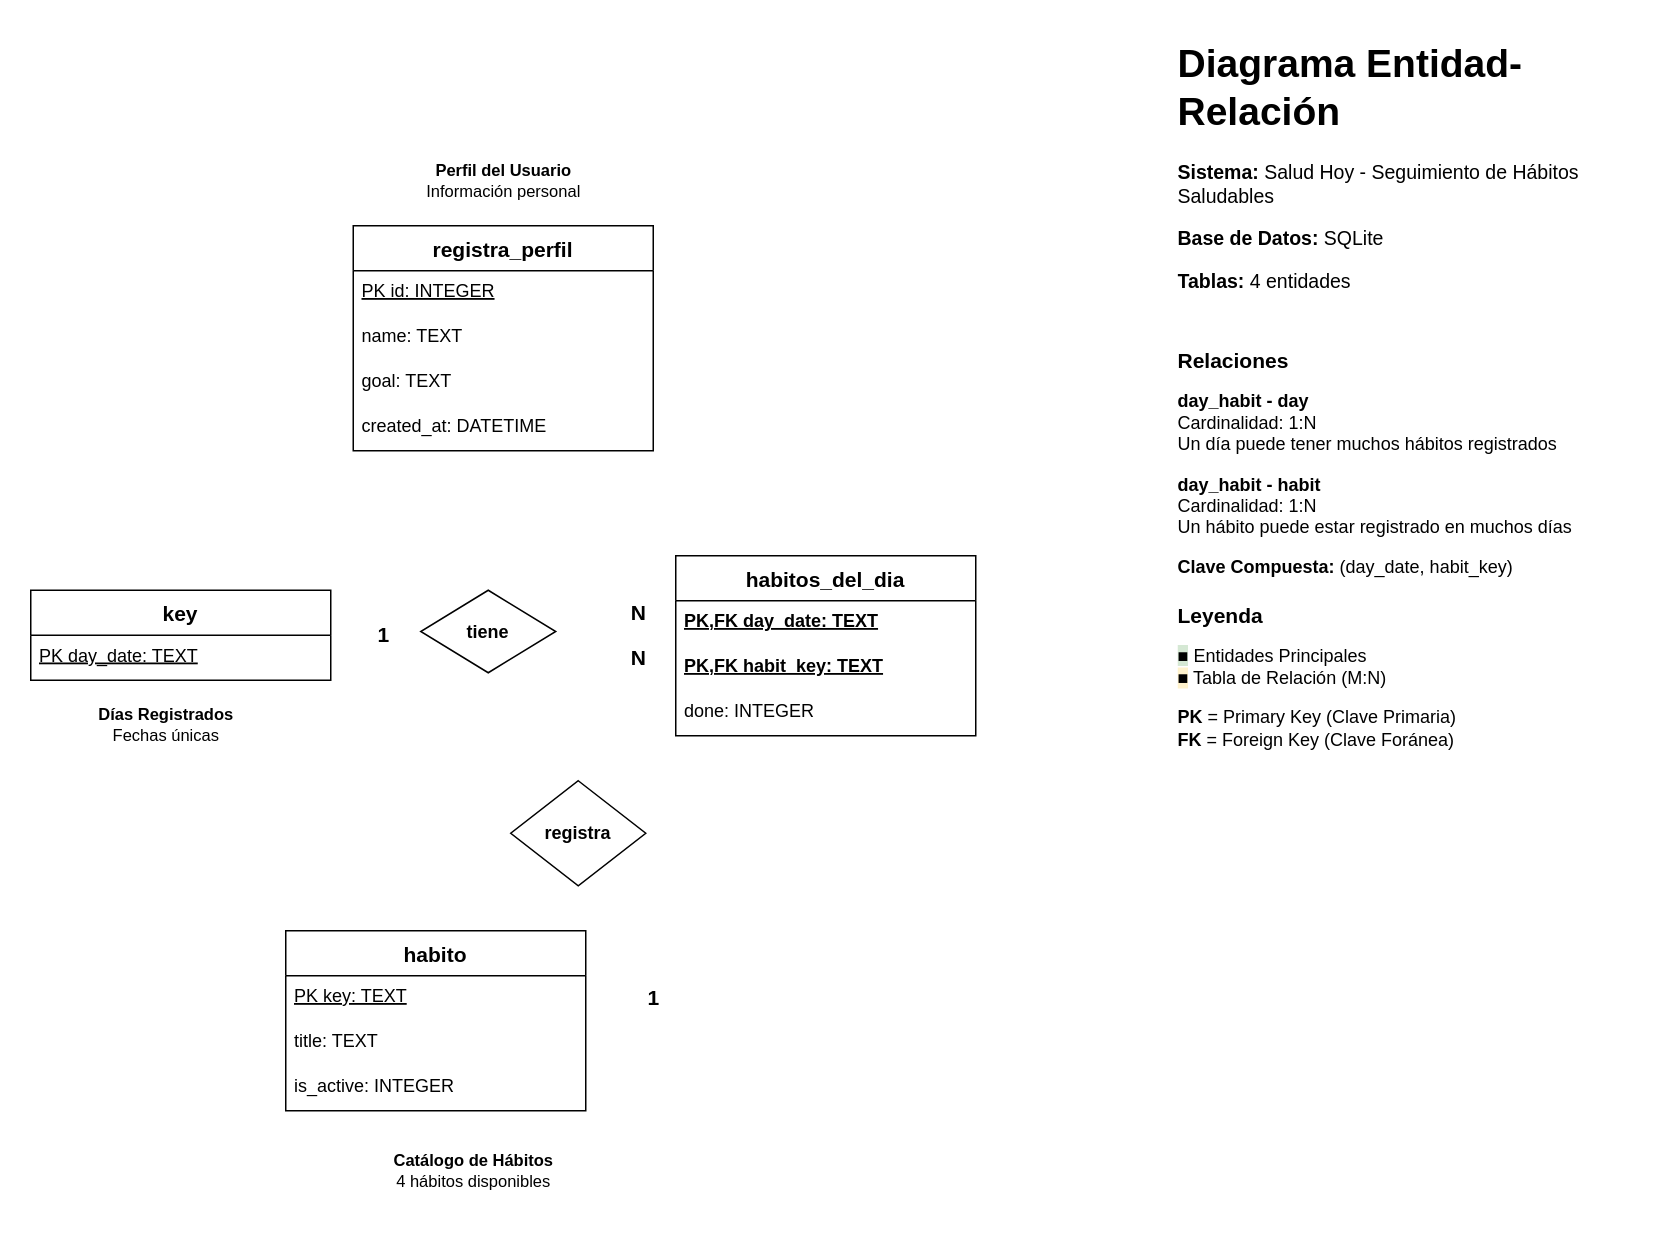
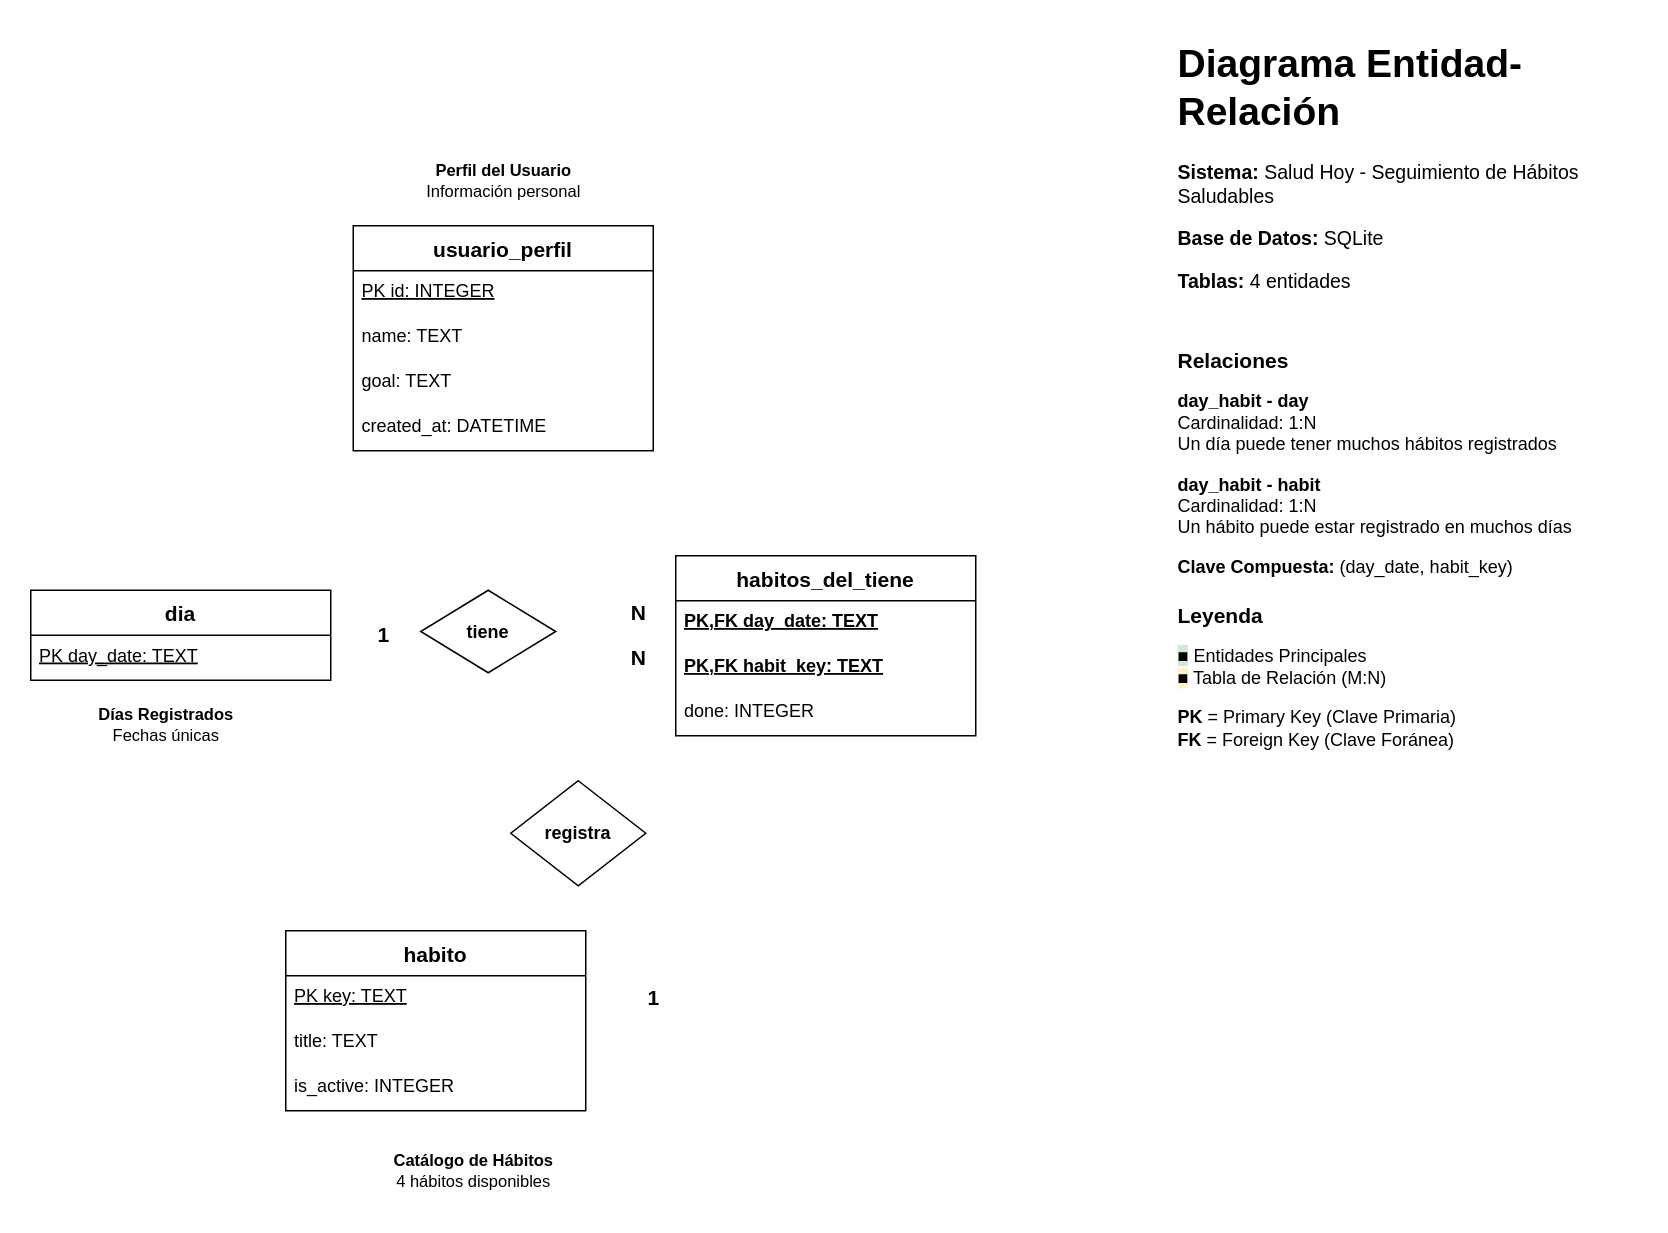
  <mxCell id="0" />
  <mxCell id="1" parent="0" />
- <mxCell id="2" value="registra_perfil" style="swimlane;fontStyle=1;childLayout=stackLayout;horizontal=1;startSize=30;horizontalStack=0;resizeParent=1;resizeParentMax=0;resizeLast=0;collapsible=1;marginBottom=0;align=center;fontSize=14;" parent="1" vertex="1"><mxGeometry x="235" y="150" width="200" height="150" as="geometry" /></mxCell>
+ <mxCell id="2" value="usuario_perfil" style="swimlane;fontStyle=1;childLayout=stackLayout;horizontal=1;startSize=30;horizontalStack=0;resizeParent=1;resizeParentMax=0;resizeLast=0;collapsible=1;marginBottom=0;align=center;fontSize=14;" parent="1" vertex="1"><mxGeometry x="235" y="150" width="200" height="150" as="geometry" /></mxCell>
  <mxCell id="3" value="PK  id: INTEGER" style="text;spacingLeft=4;spacingRight=4;overflow=hidden;rotatable=0;points=[[0,0.5],[1,0.5]];portConstraint=eastwest;fontSize=12;fontStyle=4" parent="2" vertex="1"><mxGeometry y="30" width="200" height="30" as="geometry" /></mxCell>
  <mxCell id="4" value="     name: TEXT" style="text;spacingLeft=4;spacingRight=4;overflow=hidden;rotatable=0;points=[[0,0.5],[1,0.5]];portConstraint=eastwest;fontSize=12;" parent="2" vertex="1"><mxGeometry y="60" width="200" height="30" as="geometry" /></mxCell>
  <mxCell id="5" value="     goal: TEXT" style="text;spacingLeft=4;spacingRight=4;overflow=hidden;rotatable=0;points=[[0,0.5],[1,0.5]];portConstraint=eastwest;fontSize=12;" parent="2" vertex="1"><mxGeometry y="90" width="200" height="30" as="geometry" /></mxCell>
  <mxCell id="6" value="     created_at: DATETIME" style="text;spacingLeft=4;spacingRight=4;overflow=hidden;rotatable=0;points=[[0,0.5],[1,0.5]];portConstraint=eastwest;fontSize=12;" parent="2" vertex="1"><mxGeometry y="120" width="200" height="30" as="geometry" /></mxCell>
  <mxCell id="7" value="habito" style="swimlane;fontStyle=1;childLayout=stackLayout;horizontal=1;startSize=30;horizontalStack=0;resizeParent=1;resizeParentMax=0;resizeLast=0;collapsible=1;marginBottom=0;align=center;fontSize=14;" parent="1" vertex="1"><mxGeometry x="190" y="620" width="200" height="120" as="geometry" /></mxCell>
  <mxCell id="8" value="PK  key: TEXT" style="text;spacingLeft=4;spacingRight=4;overflow=hidden;rotatable=0;points=[[0,0.5],[1,0.5]];portConstraint=eastwest;fontSize=12;fontStyle=4" parent="7" vertex="1"><mxGeometry y="30" width="200" height="30" as="geometry" /></mxCell>
  <mxCell id="9" value="     title: TEXT" style="text;spacingLeft=4;spacingRight=4;overflow=hidden;rotatable=0;points=[[0,0.5],[1,0.5]];portConstraint=eastwest;fontSize=12;" parent="7" vertex="1"><mxGeometry y="60" width="200" height="30" as="geometry" /></mxCell>
  <mxCell id="10" value="     is_active: INTEGER" style="text;spacingLeft=4;spacingRight=4;overflow=hidden;rotatable=0;points=[[0,0.5],[1,0.5]];portConstraint=eastwest;fontSize=12;" parent="7" vertex="1"><mxGeometry y="90" width="200" height="30" as="geometry" /></mxCell>
- <mxCell id="11" value="key" style="swimlane;fontStyle=1;childLayout=stackLayout;horizontal=1;startSize=30;horizontalStack=0;resizeParent=1;resizeParentMax=0;resizeLast=0;collapsible=1;marginBottom=0;align=center;fontSize=14;" parent="1" vertex="1"><mxGeometry x="20" y="393" width="200" height="60" as="geometry" /></mxCell>
+ <mxCell id="11" value="dia" style="swimlane;fontStyle=1;childLayout=stackLayout;horizontal=1;startSize=30;horizontalStack=0;resizeParent=1;resizeParentMax=0;resizeLast=0;collapsible=1;marginBottom=0;align=center;fontSize=14;" parent="1" vertex="1"><mxGeometry x="20" y="393" width="200" height="60" as="geometry" /></mxCell>
  <mxCell id="12" value="PK  day_date: TEXT" style="text;spacingLeft=4;spacingRight=4;overflow=hidden;rotatable=0;points=[[0,0.5],[1,0.5]];portConstraint=eastwest;fontSize=12;fontStyle=4" parent="11" vertex="1"><mxGeometry y="30" width="200" height="30" as="geometry" /></mxCell>
- <mxCell id="13" value="habitos_del_dia" style="swimlane;fontStyle=1;childLayout=stackLayout;horizontal=1;startSize=30;horizontalStack=0;resizeParent=1;resizeParentMax=0;resizeLast=0;collapsible=1;marginBottom=0;align=center;fontSize=14;" parent="1" vertex="1"><mxGeometry x="450" y="370" width="200" height="120" as="geometry" /></mxCell>
+ <mxCell id="13" value="habitos_del_tiene" style="swimlane;fontStyle=1;childLayout=stackLayout;horizontal=1;startSize=30;horizontalStack=0;resizeParent=1;resizeParentMax=0;resizeLast=0;collapsible=1;marginBottom=0;align=center;fontSize=14;" parent="1" vertex="1"><mxGeometry x="450" y="370" width="200" height="120" as="geometry" /></mxCell>
  <mxCell id="14" value="PK,FK  day_date: TEXT" style="text;spacingLeft=4;spacingRight=4;overflow=hidden;rotatable=0;points=[[0,0.5],[1,0.5]];portConstraint=eastwest;fontSize=12;fontStyle=5" parent="13" vertex="1"><mxGeometry y="30" width="200" height="30" as="geometry" /></mxCell>
  <mxCell id="15" value="PK,FK  habit_key: TEXT" style="text;spacingLeft=4;spacingRight=4;overflow=hidden;rotatable=0;points=[[0,0.5],[1,0.5]];portConstraint=eastwest;fontSize=12;fontStyle=5" parent="13" vertex="1"><mxGeometry y="60" width="200" height="30" as="geometry" /></mxCell>
  <mxCell id="16" value="     done: INTEGER" style="text;spacingLeft=4;spacingRight=4;overflow=hidden;rotatable=0;points=[[0,0.5],[1,0.5]];portConstraint=eastwest;fontSize=12;" parent="13" vertex="1"><mxGeometry y="90" width="200" height="30" as="geometry" /></mxCell>
  <mxCell id="17" value="1" style="text;html=1;align=center;verticalAlign=middle;resizable=0;points=[];autosize=1;fontSize=14;fontStyle=1" parent="1" vertex="1"><mxGeometry x="240" y="408" width="30" height="30" as="geometry" /></mxCell>
  <mxCell id="18" value="N" style="text;html=1;align=center;verticalAlign=middle;resizable=0;points=[];autosize=1;fontSize=14;fontStyle=1" parent="1" vertex="1"><mxGeometry x="410" y="393" width="30" height="30" as="geometry" /></mxCell>
  <mxCell id="19" value="1" style="text;html=1;align=center;verticalAlign=middle;resizable=0;points=[];autosize=1;fontSize=14;fontStyle=1" parent="1" vertex="1"><mxGeometry x="420" y="650" width="30" height="30" as="geometry" /></mxCell>
  <mxCell id="20" value="N" style="text;html=1;align=center;verticalAlign=middle;resizable=0;points=[];autosize=1;fontSize=14;fontStyle=1" parent="1" vertex="1"><mxGeometry x="410" y="423" width="30" height="30" as="geometry" /></mxCell>
  <mxCell id="21" value="&lt;h1&gt;Diagrama Entidad-Relación&lt;/h1&gt;&lt;p style=&quot;font-size: 13px;&quot;&gt;&lt;b&gt;Sistema:&lt;/b&gt; Salud Hoy - Seguimiento de Hábitos Saludables&lt;/p&gt;&lt;p style=&quot;font-size: 13px;&quot;&gt;&lt;b&gt;Base de Datos:&lt;/b&gt; SQLite&lt;/p&gt;&lt;p style=&quot;font-size: 13px;&quot;&gt;&lt;b&gt;Tablas:&lt;/b&gt; 4 entidades&lt;/p&gt;" style="text;html=1;spacing=5;spacingTop=-20;whiteSpace=wrap;overflow=hidden;rounded=0;fontSize=13;" parent="1" vertex="1"><mxGeometry x="780" y="20" width="310" height="220" as="geometry" /></mxCell>
  <mxCell id="22" value="&lt;h2 style=&quot;font-size: 14px;&quot;&gt;Relaciones&lt;/h2&gt;&lt;p&gt;&lt;b&gt;day_habit - day&lt;/b&gt;&lt;br&gt;Cardinalidad: 1:N&lt;br&gt;Un día puede tener muchos hábitos registrados&lt;/p&gt;&lt;p&gt;&lt;b&gt;day_habit - habit&lt;/b&gt;&lt;br&gt;Cardinalidad: 1:N&lt;br&gt;Un hábito puede estar registrado en muchos días&lt;/p&gt;&lt;p&gt;&lt;b&gt;Clave Compuesta:&lt;/b&gt; (day_date, habit_key)&lt;/p&gt;" style="text;html=1;spacing=5;spacingTop=-20;whiteSpace=wrap;overflow=hidden;rounded=0;fontSize=12;" parent="1" vertex="1"><mxGeometry x="780" y="230" width="310" height="210" as="geometry" /></mxCell>
  <mxCell id="23" value="&lt;h2 style=&quot;font-size: 14px;&quot;&gt;Leyenda&lt;/h2&gt;&lt;p&gt;&lt;span style=&quot;background-color: rgb(213, 232, 212);&quot;&gt;■&lt;/span&gt; Entidades Principales&lt;br&gt;&lt;span style=&quot;background-color: rgb(255, 242, 204);&quot;&gt;■&lt;/span&gt; Tabla de Relación (M:N)&lt;/p&gt;&lt;p&gt;&lt;b&gt;PK&lt;/b&gt; = Primary Key (Clave Primaria)&lt;br&gt;&lt;b&gt;FK&lt;/b&gt; = Foreign Key (Clave Foránea)&lt;/p&gt;" style="text;html=1;spacing=5;spacingTop=-20;whiteSpace=wrap;overflow=hidden;rounded=0;fontSize=12;" parent="1" vertex="1"><mxGeometry x="780" y="400" width="310" height="150" as="geometry" /></mxCell>
  <mxCell id="24" value="tiene" style="shape=rhombus;perimeter=rhombusPerimeter;whiteSpace=wrap;html=1;align=center;fontSize=12;fontStyle=1" parent="1" vertex="1"><mxGeometry x="280" y="393" width="90" height="55" as="geometry" /></mxCell>
  <mxCell id="25" value="registra" style="shape=rhombus;perimeter=rhombusPerimeter;whiteSpace=wrap;html=1;align=center;fontSize=12;fontStyle=1" parent="1" vertex="1"><mxGeometry x="340" y="520" width="90" height="70" as="geometry" /></mxCell>
  <mxCell id="26" value="&lt;b&gt;Perfil del Usuario&lt;/b&gt;&lt;br&gt;Información personal" style="text;html=1;align=center;verticalAlign=middle;resizable=0;points=[];autosize=1;fontSize=11;" parent="1" vertex="1"><mxGeometry x="265" y="100" width="140" height="40" as="geometry" /></mxCell>
  <mxCell id="27" value="&lt;b&gt;Catálogo de Hábitos&lt;/b&gt;&lt;br&gt;4 hábitos disponibles" style="text;html=1;align=center;verticalAlign=middle;resizable=0;points=[];autosize=1;fontSize=11;" parent="1" vertex="1"><mxGeometry x="240" y="760" width="150" height="40" as="geometry" /></mxCell>
  <mxCell id="28" value="&lt;b&gt;Días Registrados&lt;/b&gt;&lt;br&gt;Fechas únicas" style="text;html=1;align=center;verticalAlign=middle;resizable=0;points=[];autosize=1;fontSize=11;" parent="1" vertex="1"><mxGeometry x="45" y="463" width="130" height="40" as="geometry" /></mxCell>
